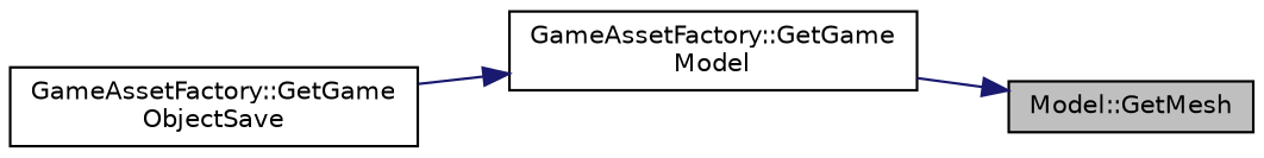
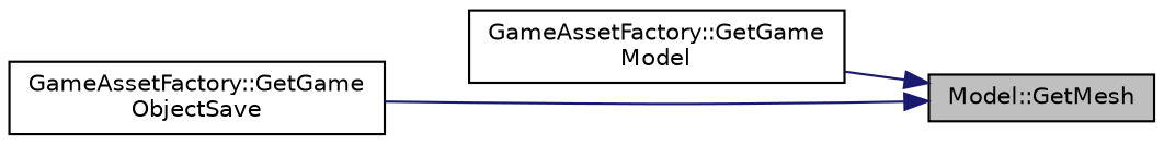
  digraph {
    rankdir=RL
    node [color=black fillcolor=white fontname=Helvetica fontsize=10 shape=record style=filled]
    edge [color=midnightblue dir=back fontname=Helvetica fontsize=10 labelfontname=Helvetica labelfontsize=10 style=solid]
    n1 [fillcolor=grey75 fontcolor=black height=0.2 label="Model::GetMesh" width=0.4]
    n2 [height=0.2 label="GameAssetFactory::GetGame\lModel" width=0.4]
    n3 [height=0.2 label="GameAssetFactory::GetGame\lObjectSave" width=0.4]
    n1 -> n2
-   n2 -> n3
+   n1 -> n3
  }
